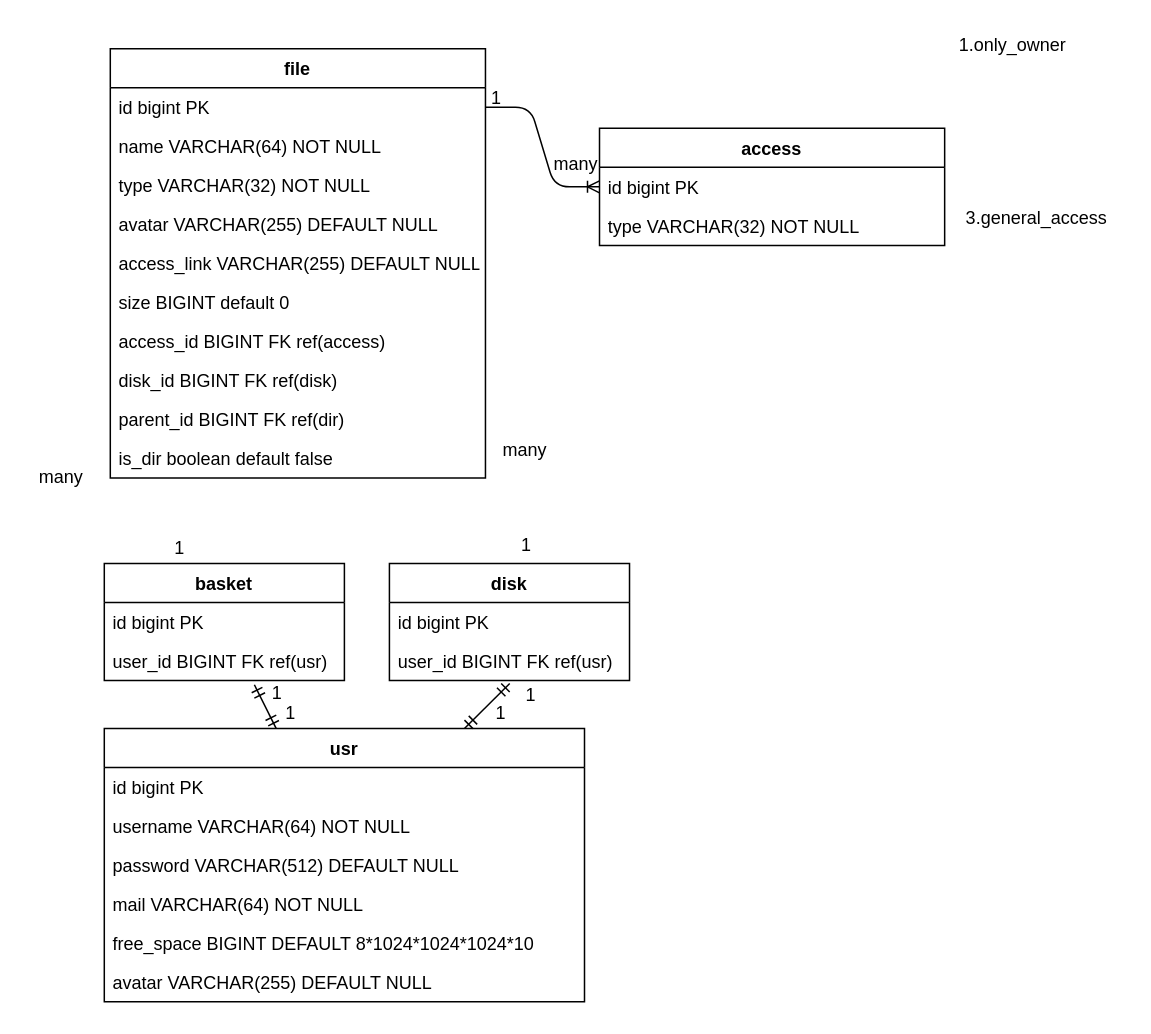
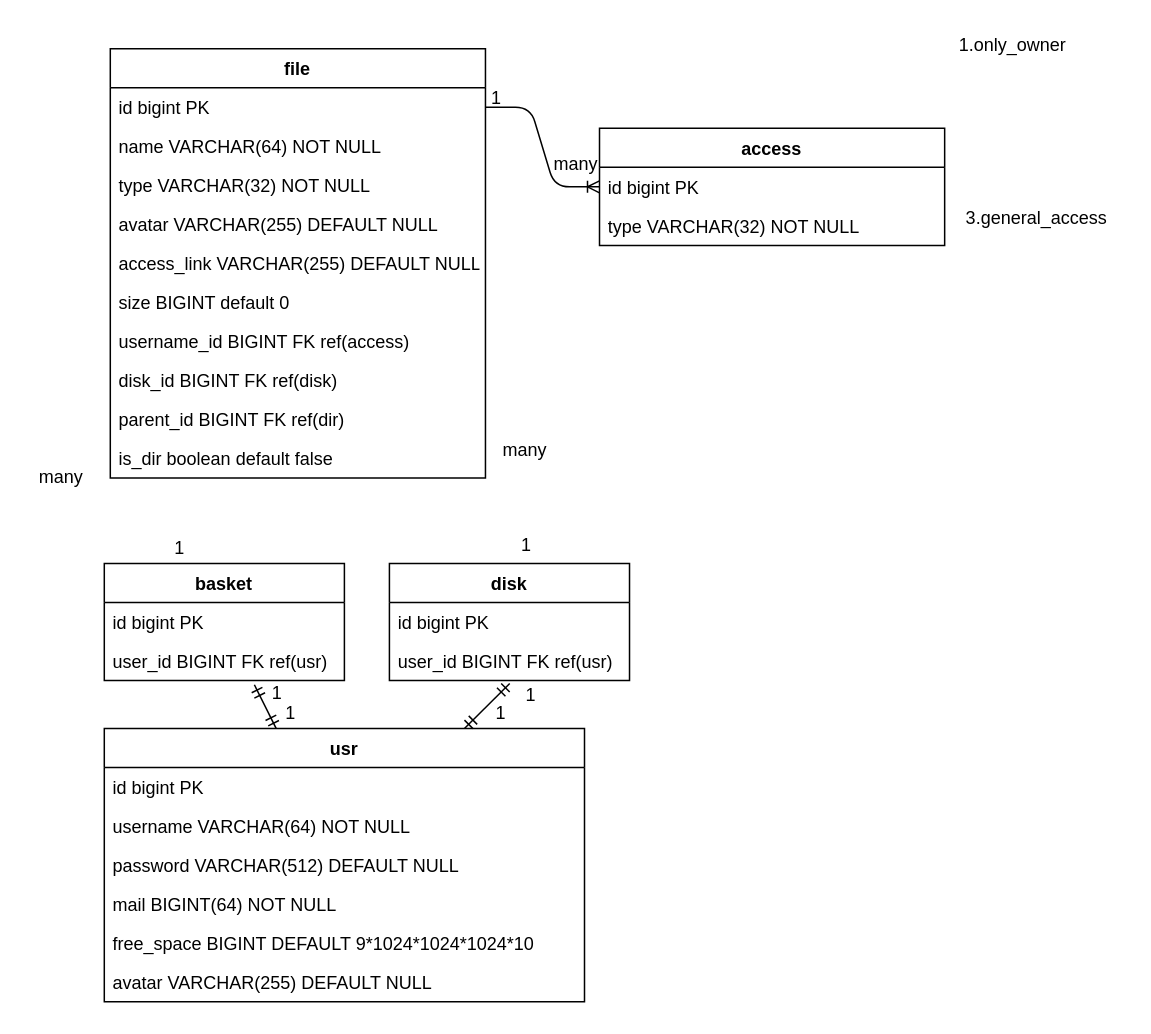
  <mxCell id="0" />
  <mxCell id="1" parent="0" />
  <mxCell id="2" value="1.only_owner" style="text;html=1;align=center;verticalAlign=middle;resizable=0;points=[];autosize=1;" vertex="1" parent="1"><mxGeometry x="629" y="20" width="90" height="20" as="geometry" /></mxCell>
  <mxCell id="3" value="3.general_access" style="text;html=1;align=center;verticalAlign=middle;resizable=0;points=[];autosize=1;" vertex="1" parent="1"><mxGeometry x="635" y="135" width="110" height="20" as="geometry" /></mxCell>
  <mxCell id="4" value="basket" style="swimlane;fontStyle=1;childLayout=stackLayout;horizontal=1;startSize=26;fillColor=none;horizontalStack=0;resizeParent=1;resizeParentMax=0;resizeLast=0;collapsible=1;marginBottom=0;" vertex="1" parent="1"><mxGeometry x="69" y="375" width="160" height="78" as="geometry" /></mxCell>
  <mxCell id="5" value="id bigint PK" style="text;strokeColor=none;fillColor=none;align=left;verticalAlign=top;spacingLeft=4;spacingRight=4;overflow=hidden;rotatable=0;points=[[0,0.5],[1,0.5]];portConstraint=eastwest;" vertex="1" parent="4"><mxGeometry y="26" width="160" height="26" as="geometry" /></mxCell>
  <mxCell id="6" value="user_id BIGINT FK ref(usr)" style="text;strokeColor=none;fillColor=none;align=left;verticalAlign=top;spacingLeft=4;spacingRight=4;overflow=hidden;rotatable=0;points=[[0,0.5],[1,0.5]];portConstraint=eastwest;" vertex="1" parent="4"><mxGeometry y="52" width="160" height="26" as="geometry" /></mxCell>
  <mxCell id="7" value="disk" style="swimlane;fontStyle=1;childLayout=stackLayout;horizontal=1;startSize=26;fillColor=none;horizontalStack=0;resizeParent=1;resizeParentMax=0;resizeLast=0;collapsible=1;marginBottom=0;" vertex="1" parent="1"><mxGeometry x="259" y="375" width="160" height="78" as="geometry" /></mxCell>
  <mxCell id="8" value="id bigint PK" style="text;strokeColor=none;fillColor=none;align=left;verticalAlign=top;spacingLeft=4;spacingRight=4;overflow=hidden;rotatable=0;points=[[0,0.5],[1,0.5]];portConstraint=eastwest;" vertex="1" parent="7"><mxGeometry y="26" width="160" height="26" as="geometry" /></mxCell>
  <mxCell id="9" value="user_id BIGINT FK ref(usr)" style="text;strokeColor=none;fillColor=none;align=left;verticalAlign=top;spacingLeft=4;spacingRight=4;overflow=hidden;rotatable=0;points=[[0,0.5],[1,0.5]];portConstraint=eastwest;" vertex="1" parent="7"><mxGeometry y="52" width="160" height="26" as="geometry" /></mxCell>
  <mxCell id="10" value="file" style="swimlane;fontStyle=1;childLayout=stackLayout;horizontal=1;startSize=26;fillColor=none;horizontalStack=0;resizeParent=1;resizeParentMax=0;resizeLast=0;collapsible=1;marginBottom=0;" vertex="1" parent="1"><mxGeometry x="73" y="32" width="250" height="286" as="geometry" /></mxCell>
  <mxCell id="11" value="id bigint PK" style="text;strokeColor=none;fillColor=none;align=left;verticalAlign=top;spacingLeft=4;spacingRight=4;overflow=hidden;rotatable=0;points=[[0,0.5],[1,0.5]];portConstraint=eastwest;" vertex="1" parent="10"><mxGeometry y="26" width="250" height="26" as="geometry" /></mxCell>
  <mxCell id="12" value="name VARCHAR(64) NOT NULL" style="text;strokeColor=none;fillColor=none;align=left;verticalAlign=top;spacingLeft=4;spacingRight=4;overflow=hidden;rotatable=0;points=[[0,0.5],[1,0.5]];portConstraint=eastwest;" vertex="1" parent="10"><mxGeometry y="52" width="250" height="26" as="geometry" /></mxCell>
  <mxCell id="13" value="type VARCHAR(32) NOT NULL" style="text;strokeColor=none;fillColor=none;align=left;verticalAlign=top;spacingLeft=4;spacingRight=4;overflow=hidden;rotatable=0;points=[[0,0.5],[1,0.5]];portConstraint=eastwest;" vertex="1" parent="10"><mxGeometry y="78" width="250" height="26" as="geometry" /></mxCell>
  <mxCell id="14" value="avatar VARCHAR(255) DEFAULT NULL" style="text;strokeColor=none;fillColor=none;align=left;verticalAlign=top;spacingLeft=4;spacingRight=4;overflow=hidden;rotatable=0;points=[[0,0.5],[1,0.5]];portConstraint=eastwest;" vertex="1" parent="10"><mxGeometry y="104" width="250" height="26" as="geometry" /></mxCell>
  <mxCell id="15" value="access_link VARCHAR(255) DEFAULT NULL" style="text;strokeColor=none;fillColor=none;align=left;verticalAlign=top;spacingLeft=4;spacingRight=4;overflow=hidden;rotatable=0;points=[[0,0.5],[1,0.5]];portConstraint=eastwest;" vertex="1" parent="10"><mxGeometry y="130" width="250" height="26" as="geometry" /></mxCell>
  <mxCell id="16" value="size BIGINT default 0" style="text;strokeColor=none;fillColor=none;align=left;verticalAlign=top;spacingLeft=4;spacingRight=4;overflow=hidden;rotatable=0;points=[[0,0.5],[1,0.5]];portConstraint=eastwest;" vertex="1" parent="10"><mxGeometry y="156" width="250" height="26" as="geometry" /></mxCell>
- <mxCell id="17" value="access_id BIGINT FK ref(access)" style="text;strokeColor=none;fillColor=none;align=left;verticalAlign=top;spacingLeft=4;spacingRight=4;overflow=hidden;rotatable=0;points=[[0,0.5],[1,0.5]];portConstraint=eastwest;" vertex="1" parent="10"><mxGeometry y="182" width="250" height="26" as="geometry" /></mxCell>
+ <mxCell id="17" value="username_id BIGINT FK ref(access)" style="text;strokeColor=none;fillColor=none;align=left;verticalAlign=top;spacingLeft=4;spacingRight=4;overflow=hidden;rotatable=0;points=[[0,0.5],[1,0.5]];portConstraint=eastwest;" vertex="1" parent="10"><mxGeometry y="182" width="250" height="26" as="geometry" /></mxCell>
  <mxCell id="18" value="disk_id BIGINT FK ref(disk)" style="text;strokeColor=none;fillColor=none;align=left;verticalAlign=top;spacingLeft=4;spacingRight=4;overflow=hidden;rotatable=0;points=[[0,0.5],[1,0.5]];portConstraint=eastwest;" vertex="1" parent="10"><mxGeometry y="208" width="250" height="26" as="geometry" /></mxCell>
  <mxCell id="19" value="parent_id BIGINT FK ref(dir) " style="text;strokeColor=none;fillColor=none;align=left;verticalAlign=top;spacingLeft=4;spacingRight=4;overflow=hidden;rotatable=0;points=[[0,0.5],[1,0.5]];portConstraint=eastwest;" vertex="1" parent="10"><mxGeometry y="234" width="250" height="26" as="geometry" /></mxCell>
  <mxCell id="20" value="is_dir boolean default false" style="text;strokeColor=none;fillColor=none;align=left;verticalAlign=top;spacingLeft=4;spacingRight=4;overflow=hidden;rotatable=0;points=[[0,0.5],[1,0.5]];portConstraint=eastwest;" vertex="1" parent="10"><mxGeometry y="260" width="250" height="26" as="geometry" /></mxCell>
  <mxCell id="21" value="usr" style="swimlane;fontStyle=1;childLayout=stackLayout;horizontal=1;startSize=26;fillColor=none;horizontalStack=0;resizeParent=1;resizeParentMax=0;resizeLast=0;collapsible=1;marginBottom=0;" vertex="1" parent="1"><mxGeometry x="69" y="485" width="320" height="182" as="geometry" /></mxCell>
  <mxCell id="22" value="id bigint PK" style="text;strokeColor=none;fillColor=none;align=left;verticalAlign=top;spacingLeft=4;spacingRight=4;overflow=hidden;rotatable=0;points=[[0,0.5],[1,0.5]];portConstraint=eastwest;" vertex="1" parent="21"><mxGeometry y="26" width="320" height="26" as="geometry" /></mxCell>
  <mxCell id="23" value="username VARCHAR(64) NOT NULL" style="text;strokeColor=none;fillColor=none;align=left;verticalAlign=top;spacingLeft=4;spacingRight=4;overflow=hidden;rotatable=0;points=[[0,0.5],[1,0.5]];portConstraint=eastwest;" vertex="1" parent="21"><mxGeometry y="52" width="320" height="26" as="geometry" /></mxCell>
  <mxCell id="24" value="password VARCHAR(512) DEFAULT NULL" style="text;strokeColor=none;fillColor=none;align=left;verticalAlign=top;spacingLeft=4;spacingRight=4;overflow=hidden;rotatable=0;points=[[0,0.5],[1,0.5]];portConstraint=eastwest;" vertex="1" parent="21"><mxGeometry y="78" width="320" height="26" as="geometry" /></mxCell>
- <mxCell id="25" value="mail VARCHAR(64) NOT NULL" style="text;strokeColor=none;fillColor=none;align=left;verticalAlign=top;spacingLeft=4;spacingRight=4;overflow=hidden;rotatable=0;points=[[0,0.5],[1,0.5]];portConstraint=eastwest;" vertex="1" parent="21"><mxGeometry y="104" width="320" height="26" as="geometry" /></mxCell>
- <mxCell id="26" value="free_space BIGINT DEFAULT 8*1024*1024*1024*10" style="text;strokeColor=none;fillColor=none;align=left;verticalAlign=top;spacingLeft=4;spacingRight=4;overflow=hidden;rotatable=0;points=[[0,0.5],[1,0.5]];portConstraint=eastwest;" vertex="1" parent="21"><mxGeometry y="130" width="320" height="26" as="geometry" /></mxCell>
+ <mxCell id="25" value="mail BIGINT(64) NOT NULL" style="text;strokeColor=none;fillColor=none;align=left;verticalAlign=top;spacingLeft=4;spacingRight=4;overflow=hidden;rotatable=0;points=[[0,0.5],[1,0.5]];portConstraint=eastwest;" vertex="1" parent="21"><mxGeometry y="104" width="320" height="26" as="geometry" /></mxCell>
+ <mxCell id="26" value="free_space BIGINT DEFAULT 9*1024*1024*1024*10" style="text;strokeColor=none;fillColor=none;align=left;verticalAlign=top;spacingLeft=4;spacingRight=4;overflow=hidden;rotatable=0;points=[[0,0.5],[1,0.5]];portConstraint=eastwest;" vertex="1" parent="21"><mxGeometry y="130" width="320" height="26" as="geometry" /></mxCell>
  <mxCell id="27" value="avatar VARCHAR(255) DEFAULT NULL" style="text;strokeColor=none;fillColor=none;align=left;verticalAlign=top;spacingLeft=4;spacingRight=4;overflow=hidden;rotatable=0;points=[[0,0.5],[1,0.5]];portConstraint=eastwest;" vertex="1" parent="21"><mxGeometry y="156" width="320" height="26" as="geometry" /></mxCell>
  <mxCell id="28" value="access" style="swimlane;fontStyle=1;childLayout=stackLayout;horizontal=1;startSize=26;fillColor=none;horizontalStack=0;resizeParent=1;resizeParentMax=0;resizeLast=0;collapsible=1;marginBottom=0;" vertex="1" parent="1"><mxGeometry x="399" y="85" width="230" height="78" as="geometry" /></mxCell>
  <mxCell id="29" value="id bigint PK" style="text;strokeColor=none;fillColor=none;align=left;verticalAlign=top;spacingLeft=4;spacingRight=4;overflow=hidden;rotatable=0;points=[[0,0.5],[1,0.5]];portConstraint=eastwest;" vertex="1" parent="28"><mxGeometry y="26" width="230" height="26" as="geometry" /></mxCell>
  <mxCell id="30" value="type VARCHAR(32) NOT NULL" style="text;strokeColor=none;fillColor=none;align=left;verticalAlign=top;spacingLeft=4;spacingRight=4;overflow=hidden;rotatable=0;points=[[0,0.5],[1,0.5]];portConstraint=eastwest;" vertex="1" parent="28"><mxGeometry y="52" width="230" height="26" as="geometry" /></mxCell>
  <mxCell id="31" value="many" style="text;html=1;align=center;verticalAlign=middle;resizable=0;points=[];autosize=1;" vertex="1" parent="1"><mxGeometry x="363" y="99" width="40" height="20" as="geometry" /></mxCell>
  <mxCell id="32" value="" style="edgeStyle=entityRelationEdgeStyle;fontSize=12;html=1;endArrow=ERoneToMany;exitX=1;exitY=0.5;exitDx=0;exitDy=0;" edge="1" parent="1" source="11" target="29"><mxGeometry width="100" height="100" relative="1" as="geometry"><mxPoint x="369" y="335" as="sourcePoint" /><mxPoint x="404" y="139" as="targetPoint" /></mxGeometry></mxCell>
  <mxCell id="33" value="1" style="text;html=1;align=center;verticalAlign=middle;resizable=0;points=[];autosize=1;" vertex="1" parent="1"><mxGeometry x="320" y="55" width="20" height="20" as="geometry" /></mxCell>
  <mxCell id="34" value="1" style="text;html=1;align=center;verticalAlign=middle;resizable=0;points=[];autosize=1;" vertex="1" parent="1"><mxGeometry x="340" y="353" width="20" height="20" as="geometry" /></mxCell>
  <mxCell id="35" value="many" style="text;html=1;align=center;verticalAlign=middle;resizable=0;points=[];autosize=1;" vertex="1" parent="1"><mxGeometry x="329" y="290" width="40" height="20" as="geometry" /></mxCell>
  <mxCell id="36" value="1" style="text;html=1;align=center;verticalAlign=middle;resizable=0;points=[];autosize=1;" vertex="1" parent="1"><mxGeometry x="109" y="355" width="20" height="20" as="geometry" /></mxCell>
  <mxCell id="37" value="many" style="text;html=1;align=center;verticalAlign=middle;resizable=0;points=[];autosize=1;" vertex="1" parent="1"><mxGeometry x="20" y="308" width="40" height="20" as="geometry" /></mxCell>
  <mxCell id="38" value="" style="fontSize=12;html=1;endArrow=ERmandOne;startArrow=ERmandOne;entryX=0.501;entryY=1.075;entryDx=0;entryDy=0;entryPerimeter=0;exitX=0.75;exitY=0;exitDx=0;exitDy=0;" edge="1" parent="1" source="21" target="9"><mxGeometry width="100" height="100" relative="1" as="geometry"><mxPoint x="503" y="588" as="sourcePoint" /><mxPoint x="603" y="488" as="targetPoint" /></mxGeometry></mxCell>
  <mxCell id="39" value="1" style="text;html=1;align=center;verticalAlign=middle;resizable=0;points=[];autosize=1;" vertex="1" parent="1"><mxGeometry x="343" y="453" width="20" height="20" as="geometry" /></mxCell>
  <mxCell id="40" value="1" style="text;html=1;align=center;verticalAlign=middle;resizable=0;points=[];autosize=1;" vertex="1" parent="1"><mxGeometry x="323" y="465" width="20" height="20" as="geometry" /></mxCell>
  <mxCell id="41" value="" style="fontSize=12;html=1;endArrow=ERmandOne;startArrow=ERmandOne;entryX=0.625;entryY=1.106;entryDx=0;entryDy=0;entryPerimeter=0;" edge="1" parent="1" source="21" target="6"><mxGeometry width="100" height="100" relative="1" as="geometry"><mxPoint x="139" y="418" as="sourcePoint" /><mxPoint x="239" y="318" as="targetPoint" /></mxGeometry></mxCell>
  <mxCell id="42" value="1" style="text;html=1;align=center;verticalAlign=middle;resizable=0;points=[];autosize=1;" vertex="1" parent="1"><mxGeometry x="175.5" y="453" width="17" height="18" as="geometry" /></mxCell>
  <mxCell id="43" value="1" style="text;html=1;align=center;verticalAlign=middle;resizable=0;points=[];autosize=1;" vertex="1" parent="1"><mxGeometry x="184" y="466" width="17" height="18" as="geometry" /></mxCell>
